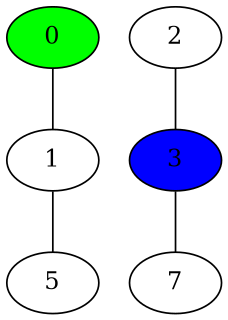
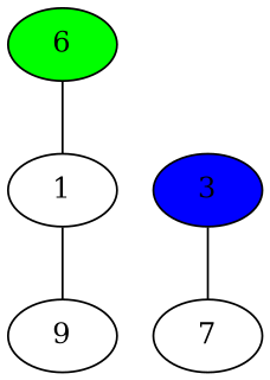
  graph {
-   0 [fillcolor=green style=filled]
+   0 [fillcolor=green style=filled label=6]
    1
-   5
+   5 [label=9]
    3 [fillcolor=blue style=filled]
-   2
    7
    0 -- 1
    1 -- 5
    3 -- 7
-   2 -- 3
  }
